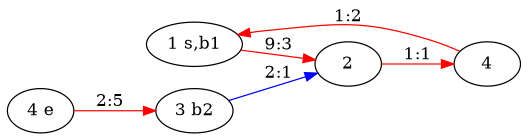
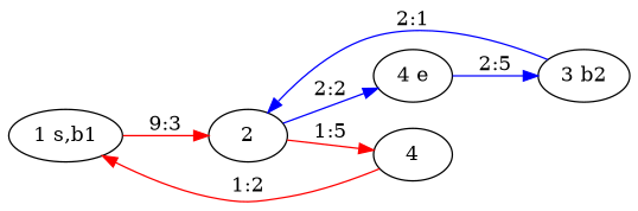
  digraph {
    rankdir=LR
    edge [color=red weight=2]
    n1 [label="1 s,b1"]
    n2 [label=2]
    n3 [label="4 e"]
    n4 [label=4]
    n5 [label="3 b2"]
    n1 -> n2 [label="9:3" weight=3]
-   n2 -> n4 [label="1:1" weight=5]
-   n3 -> n5 [label="2:5" weight=5]
+   n2 -> n3 [color=blue label="2:2"]
+   n2 -> n4 [label="1:5" weight=5]
+   n3 -> n5 [color=blue label="2:5" weight=5]
    n4 -> n1 [label="1:2"]
    n5 -> n2 [color=blue label="2:1" weight=1]
  }
